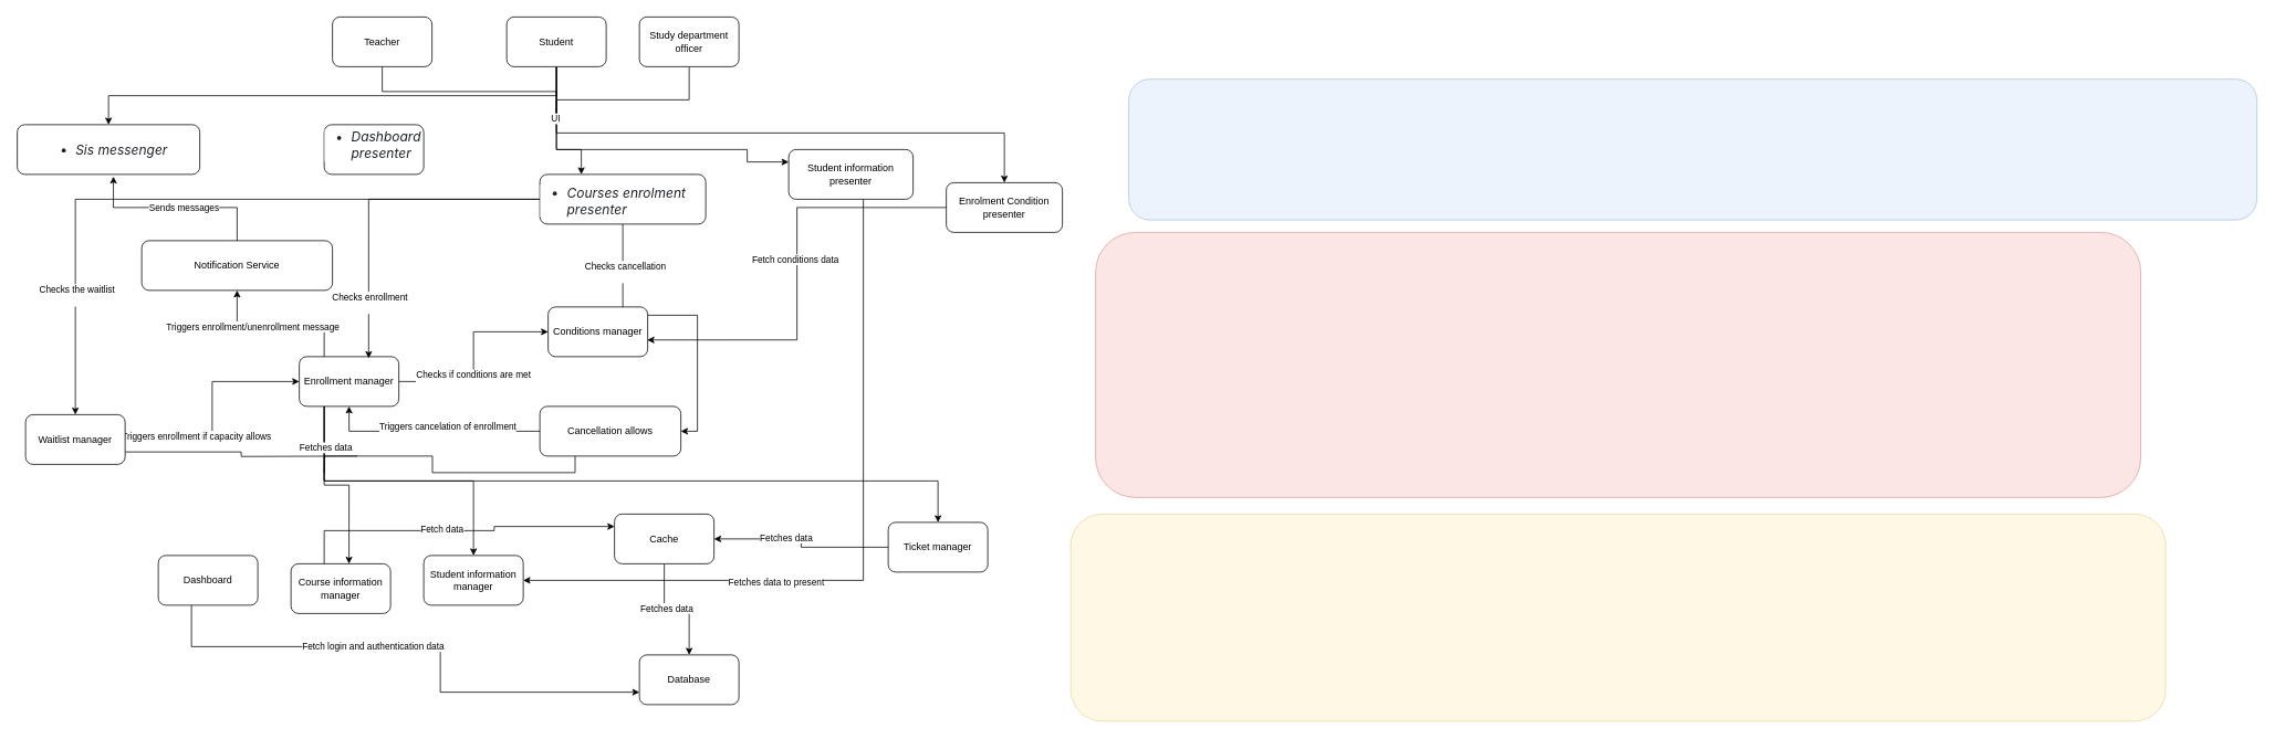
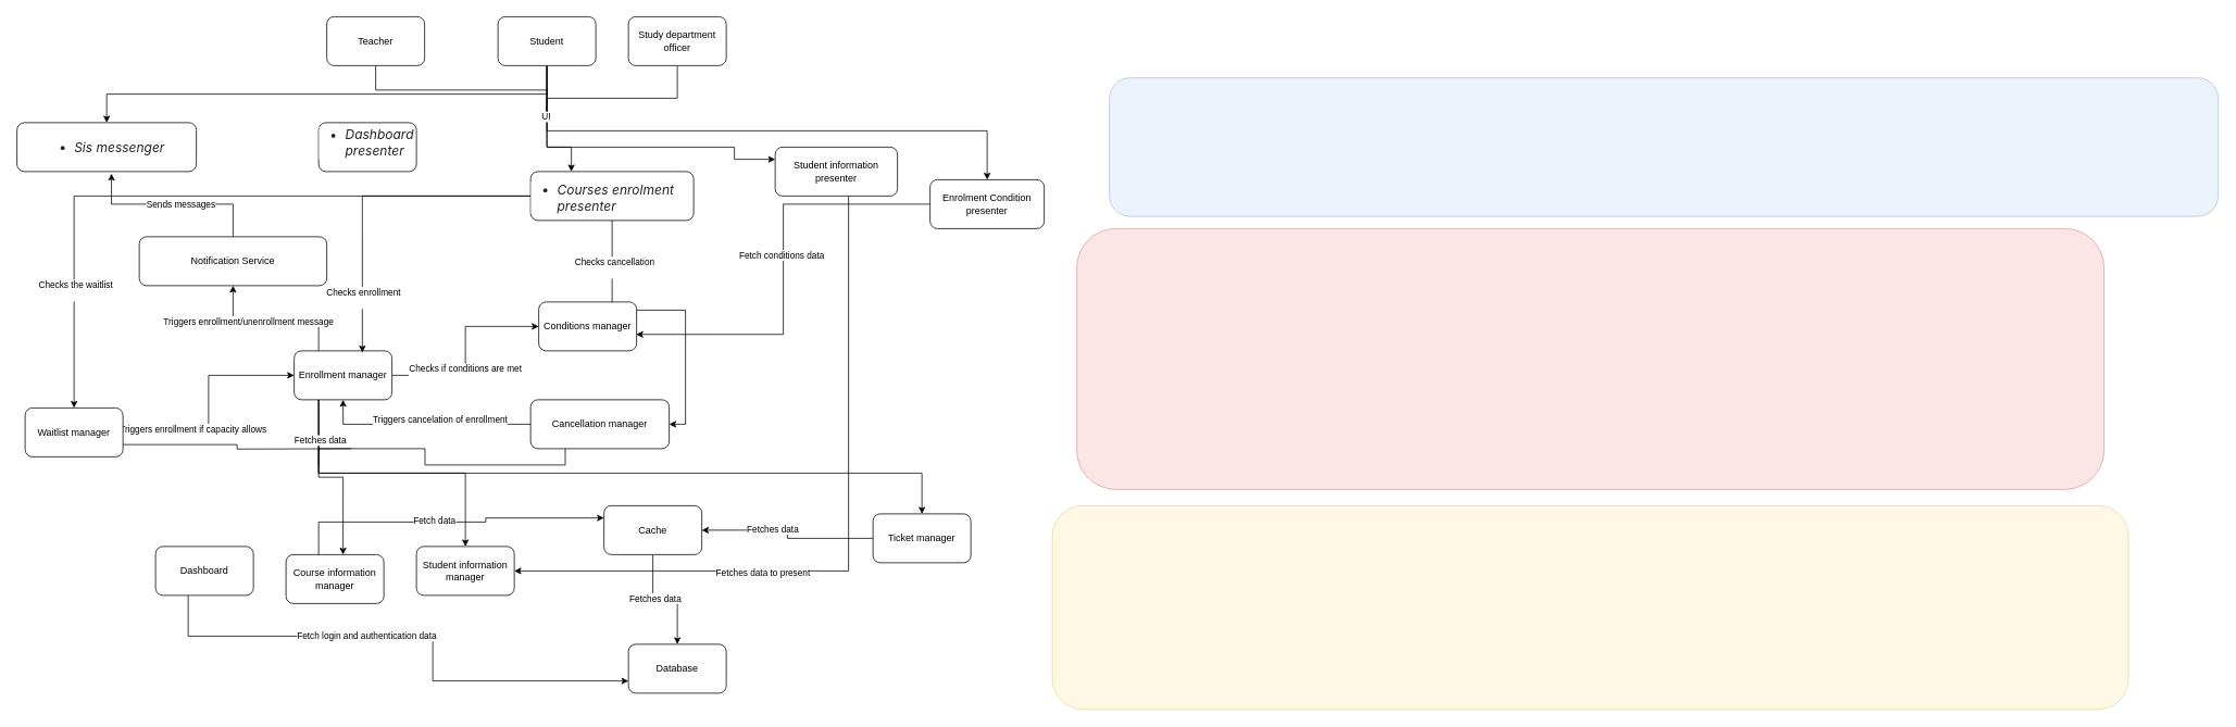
  <mxCell id="0" />
  <mxCell id="1" parent="0" />
  <mxCell id="2" value="&lt;ul style=&quot;box-sizing: border-box; padding-left: 2em; margin-top: 0px; margin-bottom: 0px; color: rgb(31, 35, 40); font-family: -apple-system, BlinkMacSystemFont, &amp;quot;Segoe UI&amp;quot;, &amp;quot;Noto Sans&amp;quot;, Helvetica, Arial, sans-serif, &amp;quot;Apple Color Emoji&amp;quot;, &amp;quot;Segoe UI Emoji&amp;quot;; font-size: 16px; text-align: start; background-color: rgb(255, 255, 255);&quot; dir=&quot;auto&quot;&gt;&lt;li style=&quot;box-sizing: border-box;&quot;&gt;&lt;em style=&quot;box-sizing: border-box;&quot;&gt;Sis messenger&lt;/em&gt;&lt;/li&gt;&lt;/ul&gt;" style="rounded=1;whiteSpace=wrap;html=1;" vertex="1" parent="1"><mxGeometry x="20" y="150" width="220" height="60" as="geometry" /></mxCell>
  <mxCell id="3" value="&lt;ul style=&quot;box-sizing: border-box; padding-left: 2em; margin-top: 0px; margin-bottom: 0px; color: rgb(31, 35, 40); font-family: -apple-system, BlinkMacSystemFont, &amp;quot;Segoe UI&amp;quot;, &amp;quot;Noto Sans&amp;quot;, Helvetica, Arial, sans-serif, &amp;quot;Apple Color Emoji&amp;quot;, &amp;quot;Segoe UI Emoji&amp;quot;; font-size: 16px; font-style: normal; font-variant-ligatures: normal; font-variant-caps: normal; font-weight: 400; letter-spacing: normal; orphans: 2; text-align: start; text-indent: 0px; text-transform: none; widows: 2; word-spacing: 0px; -webkit-text-stroke-width: 0px; white-space: normal; background-color: rgb(255, 255, 255); text-decoration-thickness: initial; text-decoration-style: initial; text-decoration-color: initial;&quot; dir=&quot;auto&quot;&gt;&lt;li style=&quot;box-sizing: border-box; margin-top: 0.25em;&quot;&gt;&lt;em style=&quot;background-color: light-dark(rgb(255, 255, 255), rgb(18, 18, 18)); color: light-dark(rgb(31, 35, 40), rgb(205, 208, 212)); box-sizing: border-box;&quot;&gt;Dashboard presenter&lt;/em&gt;&lt;/li&gt;&lt;/ul&gt;&lt;div&gt;&lt;br/&gt;&lt;/div&gt;" style="rounded=1;whiteSpace=wrap;html=1;" vertex="1" parent="1"><mxGeometry x="390" y="150" width="120" height="60" as="geometry" /></mxCell>
  <mxCell id="4" style="edgeStyle=orthogonalEdgeStyle;rounded=0;orthogonalLoop=1;jettySize=auto;html=1;entryX=1;entryY=0.5;entryDx=0;entryDy=0;" edge="1" parent="1" source="8" target="42"><mxGeometry relative="1" as="geometry" /></mxCell>
  <mxCell id="5" value="Checks cancellation&lt;div&gt;&lt;br&gt;&lt;/div&gt;" style="edgeLabel;html=1;align=center;verticalAlign=middle;resizable=0;points=[];" vertex="1" connectable="0" parent="4"><mxGeometry x="-0.684" y="2" relative="1" as="geometry"><mxPoint as="offset" /></mxGeometry></mxCell>
  <mxCell id="6" style="edgeStyle=orthogonalEdgeStyle;rounded=0;orthogonalLoop=1;jettySize=auto;html=1;" edge="1" parent="1" source="8" target="17"><mxGeometry relative="1" as="geometry" /></mxCell>
  <mxCell id="7" value="Checks the waitlist&lt;div&gt;&lt;br&gt;&lt;/div&gt;" style="edgeLabel;html=1;align=center;verticalAlign=middle;resizable=0;points=[];" vertex="1" connectable="0" parent="6"><mxGeometry x="0.647" y="1" relative="1" as="geometry"><mxPoint as="offset" /></mxGeometry></mxCell>
  <mxCell id="8" value="&lt;ul style=&quot;box-sizing: border-box; padding-left: 2em; margin-top: 0px; margin-bottom: 0px; color: rgb(31, 35, 40); font-family: -apple-system, BlinkMacSystemFont, &amp;quot;Segoe UI&amp;quot;, &amp;quot;Noto Sans&amp;quot;, Helvetica, Arial, sans-serif, &amp;quot;Apple Color Emoji&amp;quot;, &amp;quot;Segoe UI Emoji&amp;quot;; font-size: 16px; text-align: start; background-color: rgb(255, 255, 255);&quot; dir=&quot;auto&quot;&gt;&lt;li style=&quot;box-sizing: border-box; margin-top: 0.25em;&quot;&gt;&lt;em style=&quot;box-sizing: border-box;&quot;&gt;Courses enrolment presenter&lt;/em&gt;&lt;/li&gt;&lt;/ul&gt;" style="rounded=1;whiteSpace=wrap;html=1;" vertex="1" parent="1"><mxGeometry x="650" y="210" width="200" height="60" as="geometry" /></mxCell>
  <mxCell id="9" style="edgeStyle=orthogonalEdgeStyle;rounded=0;orthogonalLoop=1;jettySize=auto;html=1;entryX=1;entryY=0.5;entryDx=0;entryDy=0;" edge="1" parent="1" source="11" target="32"><mxGeometry relative="1" as="geometry"><Array as="points"><mxPoint x="1040" y="700" /></Array></mxGeometry></mxCell>
  <mxCell id="10" value="Fetches data to present" style="edgeLabel;html=1;align=center;verticalAlign=middle;resizable=0;points=[];" vertex="1" connectable="0" parent="9"><mxGeometry x="0.3" y="1" relative="1" as="geometry"><mxPoint as="offset" /></mxGeometry></mxCell>
  <mxCell id="11" value="Student information presenter" style="rounded=1;whiteSpace=wrap;html=1;" vertex="1" parent="1"><mxGeometry x="950" y="180" width="150" height="60" as="geometry" /></mxCell>
  <mxCell id="12" value="Enrolment Condition presenter" style="rounded=1;whiteSpace=wrap;html=1;" vertex="1" parent="1"><mxGeometry x="1140" y="220" width="140" height="60" as="geometry" /></mxCell>
  <mxCell id="13" value="Conditions manager" style="rounded=1;whiteSpace=wrap;html=1;" vertex="1" parent="1"><mxGeometry x="660" y="370" width="120" height="60" as="geometry" /></mxCell>
  <mxCell id="14" style="edgeStyle=orthogonalEdgeStyle;rounded=0;orthogonalLoop=1;jettySize=auto;html=1;entryX=0;entryY=0.5;entryDx=0;entryDy=0;" edge="1" parent="1" source="17" target="24"><mxGeometry relative="1" as="geometry" /></mxCell>
  <mxCell id="15" value="Triggers enrollment if capacity allows&lt;div&gt;&lt;br&gt;&lt;/div&gt;" style="edgeLabel;html=1;align=center;verticalAlign=middle;resizable=0;points=[];" vertex="1" connectable="0" parent="14"><mxGeometry x="-0.394" y="-2" relative="1" as="geometry"><mxPoint as="offset" /></mxGeometry></mxCell>
  <mxCell id="16" style="edgeStyle=orthogonalEdgeStyle;rounded=0;orthogonalLoop=1;jettySize=auto;html=1;exitX=1;exitY=0.75;exitDx=0;exitDy=0;endArrow=none;endFill=0;" edge="1" parent="1" source="17"><mxGeometry relative="1" as="geometry"><mxPoint x="430" y="550" as="targetPoint" /></mxGeometry></mxCell>
  <mxCell id="17" value="Waitlist manager" style="rounded=1;whiteSpace=wrap;html=1;" vertex="1" parent="1"><mxGeometry x="30" y="500" width="120" height="60" as="geometry" /></mxCell>
  <mxCell id="18" style="edgeStyle=orthogonalEdgeStyle;rounded=0;orthogonalLoop=1;jettySize=auto;html=1;" edge="1" parent="1" source="24" target="13"><mxGeometry relative="1" as="geometry" /></mxCell>
  <mxCell id="19" value="Checks if conditions are met&lt;div&gt;&lt;br&gt;&lt;/div&gt;" style="edgeLabel;html=1;align=center;verticalAlign=middle;resizable=0;points=[];" vertex="1" connectable="0" parent="18"><mxGeometry x="-0.232" y="1" relative="1" as="geometry"><mxPoint as="offset" /></mxGeometry></mxCell>
  <mxCell id="20" style="edgeStyle=orthogonalEdgeStyle;rounded=0;orthogonalLoop=1;jettySize=auto;html=1;exitX=0.25;exitY=0;exitDx=0;exitDy=0;entryX=0.5;entryY=1;entryDx=0;entryDy=0;" edge="1" parent="1" source="24" target="25"><mxGeometry relative="1" as="geometry" /></mxCell>
  <mxCell id="21" value="Triggers enrollment/unenrollment message" style="edgeLabel;html=1;align=center;verticalAlign=middle;resizable=0;points=[];" vertex="1" connectable="0" parent="20"><mxGeometry x="0.372" y="3" relative="1" as="geometry"><mxPoint as="offset" /></mxGeometry></mxCell>
  <mxCell id="22" style="edgeStyle=orthogonalEdgeStyle;rounded=0;orthogonalLoop=1;jettySize=auto;html=1;exitX=0.25;exitY=1;exitDx=0;exitDy=0;" edge="1" parent="1" source="24" target="32"><mxGeometry relative="1" as="geometry" /></mxCell>
  <mxCell id="23" style="edgeStyle=orthogonalEdgeStyle;rounded=0;orthogonalLoop=1;jettySize=auto;html=1;exitX=0.25;exitY=1;exitDx=0;exitDy=0;" edge="1" parent="1" source="24" target="38"><mxGeometry relative="1" as="geometry"><Array as="points"><mxPoint x="390" y="580" /><mxPoint x="1130" y="580" /></Array></mxGeometry></mxCell>
  <mxCell id="24" value="Enrollment manager" style="rounded=1;whiteSpace=wrap;html=1;" vertex="1" parent="1"><mxGeometry x="360" y="430" width="120" height="60" as="geometry" /></mxCell>
  <mxCell id="25" value="Notification Service" style="rounded=1;whiteSpace=wrap;html=1;" vertex="1" parent="1"><mxGeometry x="170" y="290" width="230" height="60" as="geometry" /></mxCell>
  <mxCell id="26" style="edgeStyle=orthogonalEdgeStyle;rounded=0;orthogonalLoop=1;jettySize=auto;html=1;entryX=0;entryY=0.75;entryDx=0;entryDy=0;" edge="1" parent="1" source="28" target="49"><mxGeometry relative="1" as="geometry"><Array as="points"><mxPoint x="230" y="780" /><mxPoint x="530" y="780" /><mxPoint x="530" y="835" /></Array></mxGeometry></mxCell>
  <mxCell id="27" value="Fetch login and authentication data" style="edgeLabel;html=1;align=center;verticalAlign=middle;resizable=0;points=[];" vertex="1" connectable="0" parent="26"><mxGeometry x="-0.168" y="1" relative="1" as="geometry"><mxPoint as="offset" /></mxGeometry></mxCell>
  <mxCell id="28" value="Dashboard" style="rounded=1;whiteSpace=wrap;html=1;" vertex="1" parent="1"><mxGeometry x="190" y="670" width="120" height="60" as="geometry" /></mxCell>
  <mxCell id="29" style="edgeStyle=orthogonalEdgeStyle;rounded=0;orthogonalLoop=1;jettySize=auto;html=1;entryX=0;entryY=0.25;entryDx=0;entryDy=0;" edge="1" parent="1" source="31" target="35"><mxGeometry relative="1" as="geometry"><Array as="points"><mxPoint x="390" y="640" /><mxPoint x="595" y="640" /><mxPoint x="595" y="635" /></Array></mxGeometry></mxCell>
  <mxCell id="30" value="Fetch data" style="edgeLabel;html=1;align=center;verticalAlign=middle;resizable=0;points=[];" vertex="1" connectable="0" parent="29"><mxGeometry x="-0.083" y="3" relative="1" as="geometry"><mxPoint as="offset" /></mxGeometry></mxCell>
  <mxCell id="31" value="Course information manager" style="rounded=1;whiteSpace=wrap;html=1;" vertex="1" parent="1"><mxGeometry x="350" y="680" width="120" height="60" as="geometry" /></mxCell>
  <mxCell id="32" value="Student information manager" style="rounded=1;whiteSpace=wrap;html=1;" vertex="1" parent="1"><mxGeometry x="510" y="670" width="120" height="60" as="geometry" /></mxCell>
  <mxCell id="33" style="edgeStyle=orthogonalEdgeStyle;rounded=0;orthogonalLoop=1;jettySize=auto;html=1;" edge="1" parent="1" source="35" target="49"><mxGeometry relative="1" as="geometry" /></mxCell>
  <mxCell id="34" value="Fetches data" style="edgeLabel;html=1;align=center;verticalAlign=middle;resizable=0;points=[];" vertex="1" connectable="0" parent="33"><mxGeometry x="-0.183" y="2" relative="1" as="geometry"><mxPoint as="offset" /></mxGeometry></mxCell>
  <mxCell id="35" value="Cache" style="rounded=1;whiteSpace=wrap;html=1;" vertex="1" parent="1"><mxGeometry x="740" y="620" width="120" height="60" as="geometry" /></mxCell>
  <mxCell id="36" style="edgeStyle=orthogonalEdgeStyle;rounded=0;orthogonalLoop=1;jettySize=auto;html=1;" edge="1" parent="1" source="38" target="35"><mxGeometry relative="1" as="geometry" /></mxCell>
  <mxCell id="37" value="Fetches data" style="edgeLabel;html=1;align=center;verticalAlign=middle;resizable=0;points=[];" vertex="1" connectable="0" parent="36"><mxGeometry x="0.215" y="-2" relative="1" as="geometry"><mxPoint as="offset" /></mxGeometry></mxCell>
  <mxCell id="38" value="Ticket manager" style="rounded=1;whiteSpace=wrap;html=1;" vertex="1" parent="1"><mxGeometry x="1070" y="630" width="120" height="60" as="geometry" /></mxCell>
  <mxCell id="39" style="edgeStyle=orthogonalEdgeStyle;rounded=0;orthogonalLoop=1;jettySize=auto;html=1;entryX=0.5;entryY=1;entryDx=0;entryDy=0;" edge="1" parent="1" source="42" target="24"><mxGeometry relative="1" as="geometry" /></mxCell>
  <mxCell id="40" value="Triggers cancelation of enrollment&lt;div&gt;&lt;br&gt;&lt;/div&gt;" style="edgeLabel;html=1;align=center;verticalAlign=middle;resizable=0;points=[];" vertex="1" connectable="0" parent="39"><mxGeometry x="-0.139" relative="1" as="geometry"><mxPoint as="offset" /></mxGeometry></mxCell>
  <mxCell id="41" style="edgeStyle=orthogonalEdgeStyle;rounded=0;orthogonalLoop=1;jettySize=auto;html=1;exitX=0.25;exitY=1;exitDx=0;exitDy=0;endArrow=none;endFill=0;" edge="1" parent="1" source="42"><mxGeometry relative="1" as="geometry"><mxPoint x="390" y="570" as="targetPoint" /></mxGeometry></mxCell>
- <mxCell id="42" value="Cancellation allows" style="rounded=1;whiteSpace=wrap;html=1;" vertex="1" parent="1"><mxGeometry x="650" y="490" width="170" height="60" as="geometry" /></mxCell>
+ <mxCell id="42" value="Cancellation manager" style="rounded=1;whiteSpace=wrap;html=1;" vertex="1" parent="1"><mxGeometry x="650" y="490" width="170" height="60" as="geometry" /></mxCell>
  <mxCell id="43" style="edgeStyle=orthogonalEdgeStyle;rounded=0;orthogonalLoop=1;jettySize=auto;html=1;entryX=0.996;entryY=0.664;entryDx=0;entryDy=0;entryPerimeter=0;" edge="1" parent="1" source="12" target="13"><mxGeometry relative="1" as="geometry" /></mxCell>
  <mxCell id="44" value="Fetch conditions data" style="edgeLabel;html=1;align=center;verticalAlign=middle;resizable=0;points=[];" vertex="1" connectable="0" parent="43"><mxGeometry x="-0.07" y="-3" relative="1" as="geometry"><mxPoint as="offset" /></mxGeometry></mxCell>
  <mxCell id="45" style="edgeStyle=orthogonalEdgeStyle;rounded=0;orthogonalLoop=1;jettySize=auto;html=1;entryX=0.697;entryY=0.032;entryDx=0;entryDy=0;entryPerimeter=0;" edge="1" parent="1" source="8" target="24"><mxGeometry relative="1" as="geometry" /></mxCell>
  <mxCell id="46" value="Checks enrollment&lt;div&gt;&lt;br&gt;&lt;/div&gt;" style="edgeLabel;html=1;align=center;verticalAlign=middle;resizable=0;points=[];" vertex="1" connectable="0" parent="45"><mxGeometry x="0.664" y="1" relative="1" as="geometry"><mxPoint as="offset" /></mxGeometry></mxCell>
  <mxCell id="47" style="edgeStyle=orthogonalEdgeStyle;rounded=0;orthogonalLoop=1;jettySize=auto;html=1;entryX=0.527;entryY=1.043;entryDx=0;entryDy=0;entryPerimeter=0;" edge="1" parent="1" source="25" target="2"><mxGeometry relative="1" as="geometry" /></mxCell>
  <mxCell id="48" value="Sends messages" style="edgeLabel;html=1;align=center;verticalAlign=middle;resizable=0;points=[];" vertex="1" connectable="0" parent="47"><mxGeometry x="-0.069" relative="1" as="geometry"><mxPoint as="offset" /></mxGeometry></mxCell>
  <mxCell id="49" value="Database" style="rounded=1;whiteSpace=wrap;html=1;" vertex="1" parent="1"><mxGeometry x="770" y="790" width="120" height="60" as="geometry" /></mxCell>
  <mxCell id="50" style="edgeStyle=orthogonalEdgeStyle;rounded=0;orthogonalLoop=1;jettySize=auto;html=1;exitX=0.25;exitY=1;exitDx=0;exitDy=0;entryX=0.583;entryY=0;entryDx=0;entryDy=0;entryPerimeter=0;" edge="1" parent="1" source="24" target="31"><mxGeometry relative="1" as="geometry" /></mxCell>
  <mxCell id="51" value="Fetches data" style="edgeLabel;html=1;align=center;verticalAlign=middle;resizable=0;points=[];" vertex="1" connectable="0" parent="50"><mxGeometry x="-0.556" y="1" relative="1" as="geometry"><mxPoint as="offset" /></mxGeometry></mxCell>
  <mxCell id="52" value="" style="rounded=1;whiteSpace=wrap;html=1;fillColor=#fff2cc;strokeColor=#d6b656;opacity=50;" vertex="1" parent="1"><mxGeometry x="1290" y="620" width="1320" height="250" as="geometry" /></mxCell>
  <mxCell id="53" value="" style="rounded=1;whiteSpace=wrap;html=1;fillColor=#f8cecc;strokeColor=#b85450;opacity=50;" vertex="1" parent="1"><mxGeometry x="1320" y="280" width="1260" height="320" as="geometry" /></mxCell>
  <mxCell id="54" value="" style="rounded=1;whiteSpace=wrap;html=1;fillColor=#dae8fc;strokeColor=#6c8ebf;opacity=50;" vertex="1" parent="1"><mxGeometry x="1360" y="95" width="1360" height="170" as="geometry" /></mxCell>
  <mxCell id="55" style="edgeStyle=orthogonalEdgeStyle;rounded=0;orthogonalLoop=1;jettySize=auto;html=1;endArrow=none;endFill=0;" edge="1" parent="1" source="56"><mxGeometry relative="1" as="geometry"><mxPoint x="670" y="140" as="targetPoint" /><Array as="points"><mxPoint x="460" y="110" /><mxPoint x="670" y="110" /></Array></mxGeometry></mxCell>
  <mxCell id="56" value="Teacher" style="rounded=1;whiteSpace=wrap;html=1;" vertex="1" parent="1"><mxGeometry x="400" y="20" width="120" height="60" as="geometry" /></mxCell>
  <mxCell id="57" style="edgeStyle=orthogonalEdgeStyle;rounded=0;orthogonalLoop=1;jettySize=auto;html=1;entryX=0.25;entryY=0;entryDx=0;entryDy=0;" edge="1" parent="1" source="61" target="8"><mxGeometry relative="1" as="geometry"><Array as="points"><mxPoint x="670" y="180" /><mxPoint x="700" y="180" /></Array></mxGeometry></mxCell>
  <mxCell id="58" style="edgeStyle=orthogonalEdgeStyle;rounded=0;orthogonalLoop=1;jettySize=auto;html=1;exitX=0.5;exitY=1;exitDx=0;exitDy=0;" edge="1" parent="1" source="61" target="2"><mxGeometry relative="1" as="geometry" /></mxCell>
  <mxCell id="59" style="edgeStyle=orthogonalEdgeStyle;rounded=0;orthogonalLoop=1;jettySize=auto;html=1;exitX=0.5;exitY=1;exitDx=0;exitDy=0;entryX=0;entryY=0.25;entryDx=0;entryDy=0;" edge="1" parent="1" source="61" target="11"><mxGeometry relative="1" as="geometry"><Array as="points"><mxPoint x="670" y="180" /><mxPoint x="900" y="180" /><mxPoint x="900" y="195" /></Array></mxGeometry></mxCell>
  <mxCell id="60" style="edgeStyle=orthogonalEdgeStyle;rounded=0;orthogonalLoop=1;jettySize=auto;html=1;" edge="1" parent="1" source="61" target="12"><mxGeometry relative="1" as="geometry"><Array as="points"><mxPoint x="670" y="160" /><mxPoint x="1210" y="160" /></Array></mxGeometry></mxCell>
  <mxCell id="61" value="Student" style="rounded=1;whiteSpace=wrap;html=1;" vertex="1" parent="1"><mxGeometry x="610" y="20" width="120" height="60" as="geometry" /></mxCell>
  <mxCell id="62" style="edgeStyle=orthogonalEdgeStyle;rounded=0;orthogonalLoop=1;jettySize=auto;html=1;endArrow=none;endFill=0;" edge="1" parent="1" source="64"><mxGeometry relative="1" as="geometry"><mxPoint x="670" y="150" as="targetPoint" /><Array as="points"><mxPoint x="830" y="120" /><mxPoint x="670" y="120" /></Array></mxGeometry></mxCell>
  <mxCell id="63" value="UI" style="edgeLabel;html=1;align=center;verticalAlign=middle;resizable=0;points=[];" vertex="1" connectable="0" parent="62"><mxGeometry x="0.927" y="-2" relative="1" as="geometry"><mxPoint as="offset" /></mxGeometry></mxCell>
  <mxCell id="64" value="Study department officer" style="rounded=1;whiteSpace=wrap;html=1;" vertex="1" parent="1"><mxGeometry x="770" y="20" width="120" height="60" as="geometry" /></mxCell>
